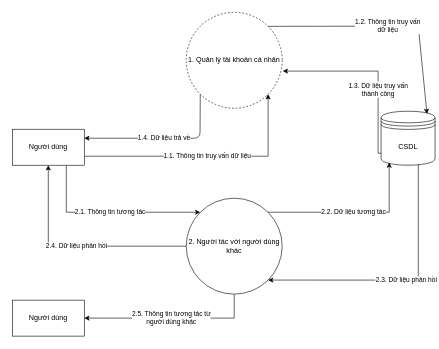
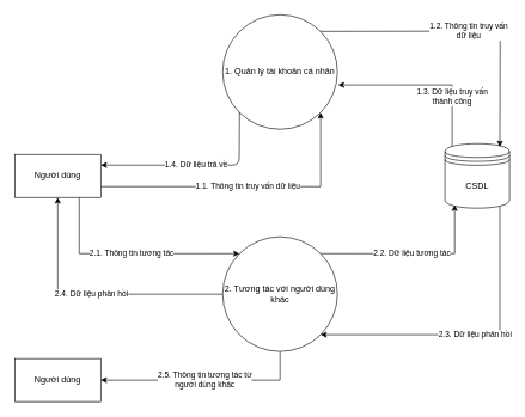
  <mxCell id="0" />
  <mxCell id="1" parent="0" />
- <mxCell id="2" value="1. Quản lý tài khoản cá nhân" style="ellipse;whiteSpace=wrap;html=1;aspect=fixed;dashed=1;" parent="1" vertex="1"><mxGeometry x="310" y="20" width="160" height="160" as="geometry" /></mxCell>
+ <mxCell id="2" value="1. Quản lý tài khoản cá nhân" style="ellipse;whiteSpace=wrap;html=1;aspect=fixed;" parent="1" vertex="1"><mxGeometry x="310" y="20" width="160" height="160" as="geometry" /></mxCell>
  <mxCell id="3" value="1.1. Thông tin truy vấn dữ liệu" style="edgeStyle=orthogonalEdgeStyle;rounded=0;orthogonalLoop=1;jettySize=auto;html=1;exitX=1;exitY=0.75;exitDx=0;exitDy=0;entryX=1;entryY=1;entryDx=0;entryDy=0;" parent="1" source="5" target="2" edge="1"><mxGeometry relative="1" as="geometry" /></mxCell>
  <mxCell id="4" value="2.1. Thông tin tương tác" style="edgeStyle=orthogonalEdgeStyle;rounded=0;orthogonalLoop=1;jettySize=auto;html=1;exitX=0.75;exitY=1;exitDx=0;exitDy=0;entryX=0;entryY=0;entryDx=0;entryDy=0;" edge="1" parent="1" source="5" target="14"><mxGeometry relative="1" as="geometry"><Array as="points"><mxPoint x="110" y="353" /></Array></mxGeometry></mxCell>
  <mxCell id="5" value="Người dùng" style="rounded=0;whiteSpace=wrap;html=1;" parent="1" vertex="1"><mxGeometry x="20" y="215" width="120" height="60" as="geometry" /></mxCell>
  <mxCell id="6" value="1.4. Dữ liệu trả về" style="endArrow=classic;html=1;entryX=1;entryY=0.25;entryDx=0;entryDy=0;exitX=0;exitY=1;exitDx=0;exitDy=0;" parent="1" edge="1" target="5" source="2"><mxGeometry width="50" height="50" relative="1" as="geometry"><mxPoint x="309" y="110" as="sourcePoint" /><mxPoint x="110" y="110" as="targetPoint" /><Array as="points"><mxPoint x="333" y="230" /></Array></mxGeometry></mxCell>
  <mxCell id="7" value="1.3. Dữ liệu truy vấn&lt;br&gt;thành công" style="edgeStyle=orthogonalEdgeStyle;rounded=0;orthogonalLoop=1;jettySize=auto;html=1;exitX=0.15;exitY=0.05;exitDx=0;exitDy=0;entryX=1.006;entryY=0.613;entryDx=0;entryDy=0;entryPerimeter=0;exitPerimeter=0;" parent="1" source="9" target="2" edge="1"><mxGeometry relative="1" as="geometry"><Array as="points"><mxPoint x="630" y="255" /><mxPoint x="630" y="118" /></Array></mxGeometry></mxCell>
  <mxCell id="8" value="2.3. Dữ liệu phản hồi" style="edgeStyle=orthogonalEdgeStyle;rounded=0;orthogonalLoop=1;jettySize=auto;html=1;exitX=0.85;exitY=0.95;exitDx=0;exitDy=0;exitPerimeter=0;entryX=1;entryY=1;entryDx=0;entryDy=0;" edge="1" parent="1" source="9" target="14"><mxGeometry relative="1" as="geometry"><Array as="points"><mxPoint x="697" y="467" /></Array></mxGeometry></mxCell>
- <mxCell id="9" value="CSDL" style="shape=datastore;whiteSpace=wrap;html=1;" parent="1" vertex="1"><mxGeometry x="635" y="185" width="90" height="90" as="geometry" /></mxCell>
+ <mxCell id="9" value="CSDL" style="shape=datastore;whiteSpace=wrap;html=1;" parent="1" vertex="1"><mxGeometry x="620" y="200" width="90" height="90" as="geometry" /></mxCell>
  <mxCell id="10" value="1.2. Thông tin truy vấn&lt;br&gt;dữ liệu" style="endArrow=classic;html=1;entryX=0.85;entryY=0.05;entryDx=0;entryDy=0;entryPerimeter=0;exitX=1;exitY=0;exitDx=0;exitDy=0;" parent="1" source="2" target="9" edge="1"><mxGeometry width="50" height="50" relative="1" as="geometry"><mxPoint x="466" y="80" as="sourcePoint" /><mxPoint x="630" y="80" as="targetPoint" /><Array as="points"><mxPoint x="697" y="43" /></Array></mxGeometry></mxCell>
  <mxCell id="11" value="2.2. Dữ liệu tương tác" style="edgeStyle=orthogonalEdgeStyle;rounded=0;orthogonalLoop=1;jettySize=auto;html=1;exitX=1;exitY=0;exitDx=0;exitDy=0;entryX=0.15;entryY=0.95;entryDx=0;entryDy=0;entryPerimeter=0;" edge="1" parent="1" source="14" target="9"><mxGeometry relative="1" as="geometry" /></mxCell>
  <mxCell id="12" value="2.4. Dữ liệu phản hồi" style="edgeStyle=orthogonalEdgeStyle;rounded=0;orthogonalLoop=1;jettySize=auto;html=1;exitX=0;exitY=0.5;exitDx=0;exitDy=0;entryX=0.5;entryY=1;entryDx=0;entryDy=0;" edge="1" parent="1" source="14" target="5"><mxGeometry relative="1" as="geometry" /></mxCell>
  <mxCell id="13" value="2.5. Thông tin tương tác từ&lt;br&gt;người dùng khác" style="edgeStyle=orthogonalEdgeStyle;rounded=0;orthogonalLoop=1;jettySize=auto;html=1;exitX=0.5;exitY=1;exitDx=0;exitDy=0;entryX=1;entryY=0.5;entryDx=0;entryDy=0;" edge="1" parent="1" source="14" target="15"><mxGeometry relative="1" as="geometry"><Array as="points"><mxPoint x="390" y="530" /></Array></mxGeometry></mxCell>
- <mxCell id="14" value="2. Người tác với người dùng khác" style="ellipse;whiteSpace=wrap;html=1;aspect=fixed;" parent="1" vertex="1"><mxGeometry x="310" y="330" width="160" height="160" as="geometry" /></mxCell>
+ <mxCell id="14" value="2. Tương tác với người dùng khác" style="ellipse;whiteSpace=wrap;html=1;aspect=fixed;" parent="1" vertex="1"><mxGeometry x="310" y="330" width="160" height="160" as="geometry" /></mxCell>
  <mxCell id="15" value="Người dùng" style="rounded=0;whiteSpace=wrap;html=1;" vertex="1" parent="1"><mxGeometry x="20" y="500" width="120" height="60" as="geometry" /></mxCell>
